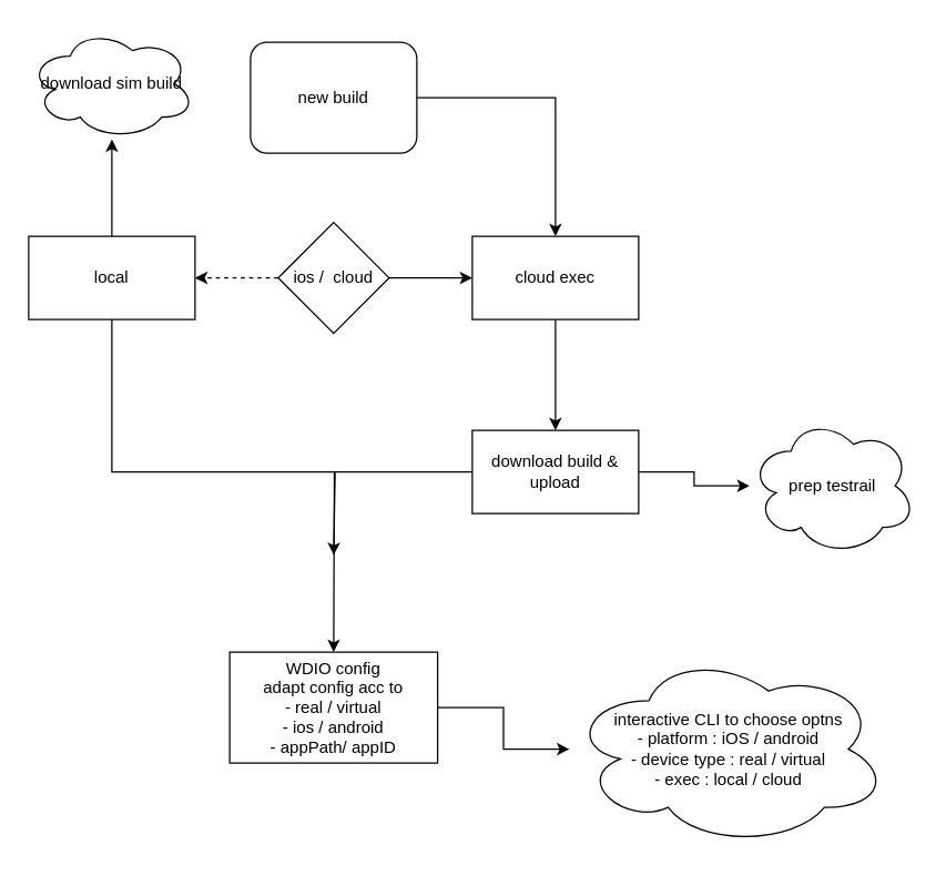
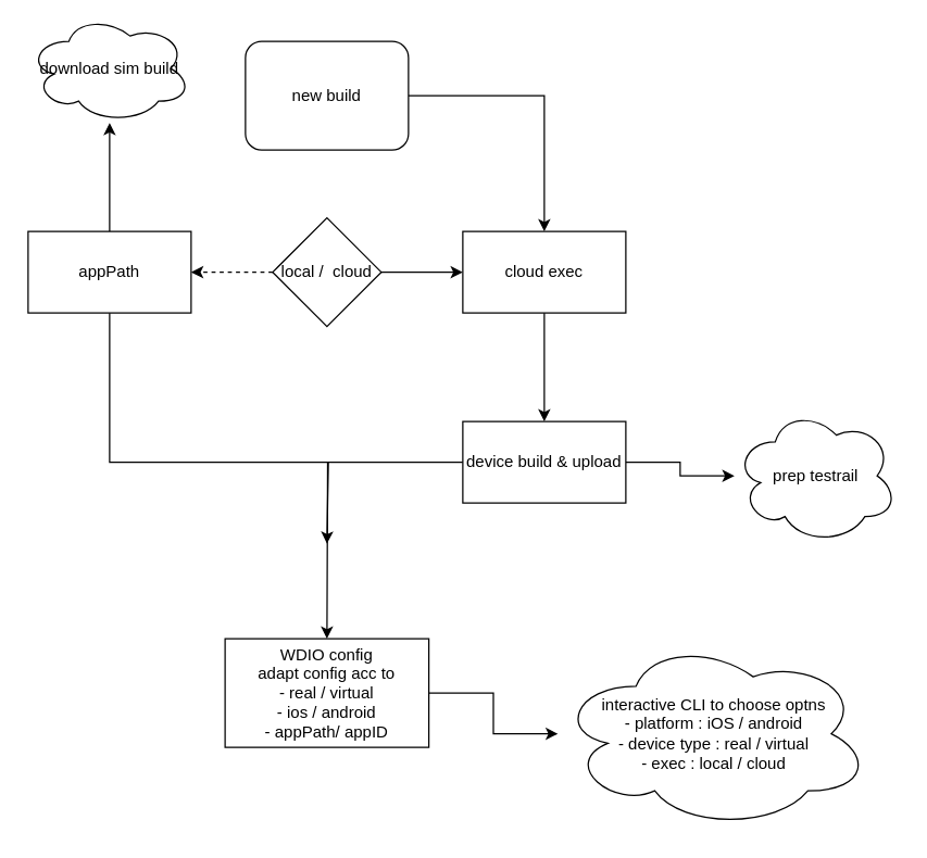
  <mxCell id="0" />
  <mxCell id="1" parent="0" />
  <mxCell id="2" value="" style="edgeStyle=orthogonalEdgeStyle;rounded=0;orthogonalLoop=1;jettySize=auto;html=1;" edge="1" parent="1" source="3" target="12"><mxGeometry relative="1" as="geometry" /></mxCell>
  <mxCell id="3" value="new build" style="whiteSpace=wrap;html=1;rounded=1;" vertex="1" parent="1"><mxGeometry x="180" width="120" height="80" as="geometry" y="30" /></mxCell>
  <mxCell id="4" value="" style="edgeStyle=orthogonalEdgeStyle;rounded=0;orthogonalLoop=1;jettySize=auto;html=1;dashed=1;" edge="1" parent="1" source="6" target="9"><mxGeometry relative="1" as="geometry" /></mxCell>
  <mxCell id="5" value="" style="edgeStyle=orthogonalEdgeStyle;rounded=0;orthogonalLoop=1;jettySize=auto;html=1;" edge="1" parent="1" source="6" target="12"><mxGeometry relative="1" as="geometry" /></mxCell>
- <mxCell id="6" value="ios /&amp;nbsp; cloud&lt;br&gt;" style="rhombus;whiteSpace=wrap;html=1;" vertex="1" parent="1"><mxGeometry x="200" y="160" width="80" height="80" as="geometry" /></mxCell>
+ <mxCell id="6" value="local /&amp;nbsp; cloud&lt;br&gt;" style="rhombus;whiteSpace=wrap;html=1;" vertex="1" parent="1"><mxGeometry x="200" y="160" width="80" height="80" as="geometry" /></mxCell>
  <mxCell id="7" value="" style="edgeStyle=orthogonalEdgeStyle;rounded=0;orthogonalLoop=1;jettySize=auto;html=1;" edge="1" parent="1" source="9" target="10"><mxGeometry relative="1" as="geometry" /></mxCell>
  <mxCell id="8" style="edgeStyle=orthogonalEdgeStyle;rounded=0;orthogonalLoop=1;jettySize=auto;html=1;" edge="1" parent="1" source="9"><mxGeometry relative="1" as="geometry"><mxPoint x="240" y="400" as="targetPoint" /><Array as="points"><mxPoint x="80" y="340" /><mxPoint x="241" y="340" /></Array></mxGeometry></mxCell>
- <mxCell id="9" value="local" style="whiteSpace=wrap;html=1;" vertex="1" parent="1"><mxGeometry x="20" y="170" width="120" height="60" as="geometry" /></mxCell>
- <mxCell id="10" value="download sim build&lt;br&gt;" style="ellipse;shape=cloud;whiteSpace=wrap;html=1;" vertex="1" parent="1"><mxGeometry x="20" y="20" width="120" height="80" as="geometry" /></mxCell>
+ <mxCell id="9" value="appPath" style="whiteSpace=wrap;html=1;" vertex="1" parent="1"><mxGeometry x="20" y="170" width="120" height="60" as="geometry" /></mxCell>
+ <mxCell id="10" value="download sim build&lt;br&gt;" style="ellipse;shape=cloud;whiteSpace=wrap;html=1;" vertex="1" parent="1"><mxGeometry x="20" y="10" width="120" height="80" as="geometry" /></mxCell>
  <mxCell id="11" value="" style="edgeStyle=orthogonalEdgeStyle;rounded=0;orthogonalLoop=1;jettySize=auto;html=1;" edge="1" parent="1" source="12" target="15"><mxGeometry relative="1" as="geometry" /></mxCell>
  <mxCell id="12" value="cloud exec" style="whiteSpace=wrap;html=1;" vertex="1" parent="1"><mxGeometry x="340" y="170" width="120" height="60" as="geometry" /></mxCell>
  <mxCell id="13" value="" style="edgeStyle=orthogonalEdgeStyle;rounded=0;orthogonalLoop=1;jettySize=auto;html=1;" edge="1" parent="1" source="15"><mxGeometry relative="1" as="geometry"><mxPoint x="240" y="470" as="targetPoint" /></mxGeometry></mxCell>
  <mxCell id="14" value="" style="edgeStyle=orthogonalEdgeStyle;rounded=0;orthogonalLoop=1;jettySize=auto;html=1;" edge="1" parent="1" source="15" target="16"><mxGeometry relative="1" as="geometry" /></mxCell>
- <mxCell id="15" value="download build &amp;amp; upload" style="whiteSpace=wrap;html=1;" vertex="1" parent="1"><mxGeometry x="340" y="310" width="120" height="60" as="geometry" /></mxCell>
+ <mxCell id="15" value="device build &amp;amp; upload" style="whiteSpace=wrap;html=1;" vertex="1" parent="1"><mxGeometry x="340" y="310" width="120" height="60" as="geometry" /></mxCell>
  <mxCell id="16" value="prep testrail&lt;br&gt;" style="ellipse;shape=cloud;whiteSpace=wrap;html=1;" vertex="1" parent="1"><mxGeometry x="540" y="300" width="120" height="100" as="geometry" /></mxCell>
  <mxCell id="17" value="" style="edgeStyle=orthogonalEdgeStyle;rounded=0;orthogonalLoop=1;jettySize=auto;html=1;" edge="1" parent="1" source="18" target="19"><mxGeometry relative="1" as="geometry" /></mxCell>
  <mxCell id="18" value="WDIO config&lt;br&gt;adapt config acc to&lt;br&gt;- real / virtual&lt;br&gt;- ios / android&lt;br&gt;- appPath/ appID" style="rounded=0;whiteSpace=wrap;html=1;" vertex="1" parent="1"><mxGeometry x="165" y="470" width="150" height="80" as="geometry" /></mxCell>
  <mxCell id="19" value="interactive CLI to choose optns&lt;br&gt;- platform : iOS / android&lt;br&gt;- device type : real / virtual&lt;br&gt;- exec : local / cloud" style="ellipse;shape=cloud;whiteSpace=wrap;html=1;rounded=0;" vertex="1" parent="1"><mxGeometry x="410" y="470" width="230" height="140" as="geometry" /></mxCell>
